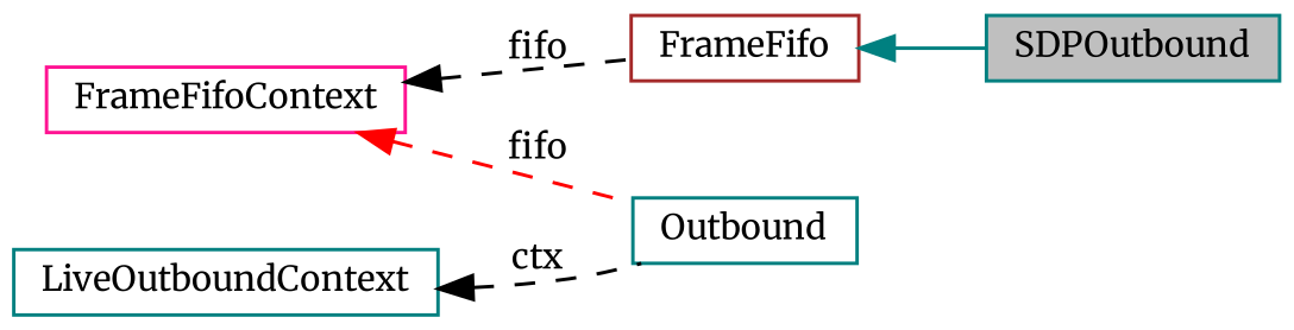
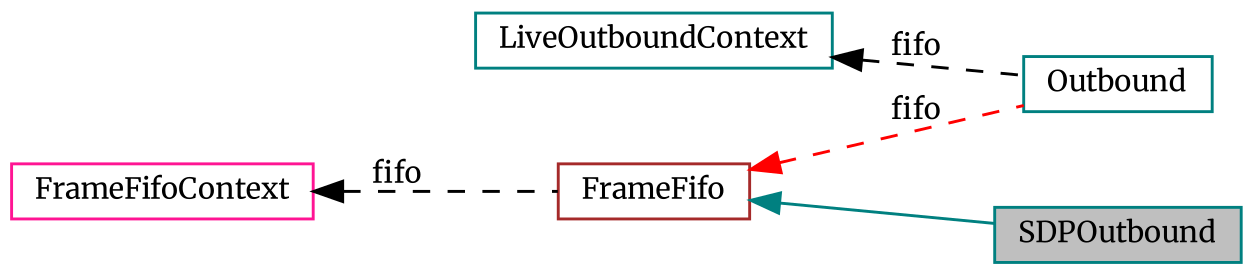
  digraph {
    fontname=Merriweather
    rankdir=LR
    node [color=teal fillcolor=white fontname=Merriweather fontsize=10 shape=record style=filled]
    edge [color=black dir=back fontname=Merriweather fontsize=10 labelfontname=Helvetica labelfontsize=10 style=dashed]
    n1 [fillcolor=grey75 fontcolor=black height=0.2 label=SDPOutbound width=0.4]
    n2 [height=0.2 label=Outbound width=0.4]
    n3 [color=brown height=0.2 label=FrameFifo width=0.4]
    n4 [color=deeppink height=0.2 label=FrameFifoContext width=0.4]
    n5 [height=0.2 label=LiveOutboundContext width=0.4]
    n3 -> n1 [color=teal style=solid]
-   n4 -> n2 [color=red label=" fifo"]
+   n3 -> n2 [color=red label=" fifo"]
    n4 -> n3 [label=" fifo"]
-   n5 -> n2 [label=" ctx"]
+   n5 -> n2 [label=" fifo"]
  }
